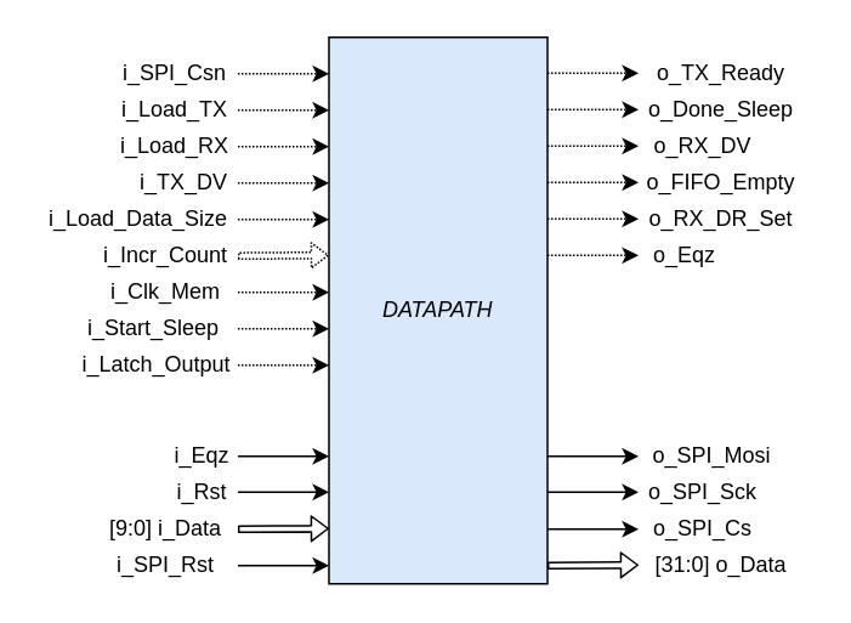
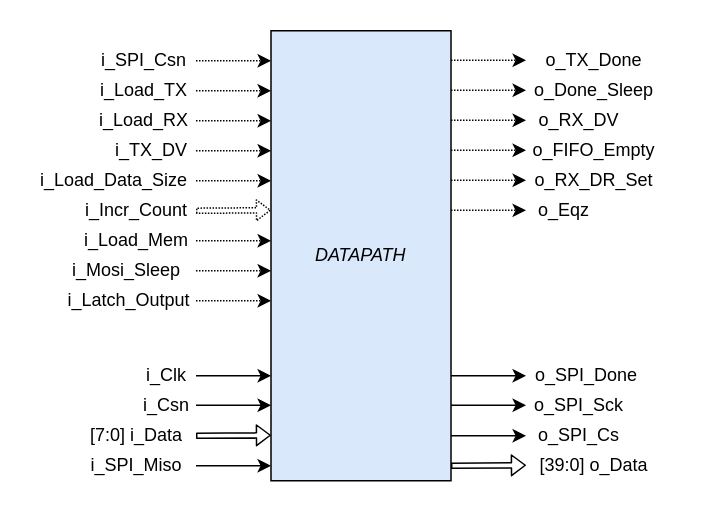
  <mxCell id="0" />
  <mxCell id="1" parent="0" />
  <mxCell id="2" value="&lt;i&gt;DATAPATH&lt;/i&gt;" style="rounded=0;whiteSpace=wrap;html=1;fillColor=#dae8fc;" parent="1" vertex="1"><mxGeometry x="180" y="20" width="120" height="300" as="geometry" /></mxCell>
  <mxCell id="3" value="" style="endArrow=classic;html=1;rounded=0;dashed=1;dashPattern=1 1;" parent="1" edge="1"><mxGeometry width="50" height="50" relative="1" as="geometry"><mxPoint x="130" y="40" as="sourcePoint" /><mxPoint x="180" y="40" as="targetPoint" /></mxGeometry></mxCell>
  <mxCell id="4" value="i_SPI_Csn" style="text;html=1;align=center;verticalAlign=middle;resizable=0;points=[];autosize=1;strokeColor=none;fillColor=none;" parent="1" vertex="1"><mxGeometry x="60" y="30" width="70" height="20" as="geometry" /></mxCell>
  <mxCell id="5" value="" style="endArrow=classic;html=1;rounded=0;dashed=1;dashPattern=1 1;" parent="1" edge="1"><mxGeometry width="50" height="50" relative="1" as="geometry"><mxPoint x="130" y="60" as="sourcePoint" /><mxPoint x="180" y="60" as="targetPoint" /></mxGeometry></mxCell>
  <mxCell id="6" value="i_Load_TX" style="text;html=1;align=center;verticalAlign=middle;resizable=0;points=[];autosize=1;strokeColor=none;fillColor=none;" parent="1" vertex="1"><mxGeometry x="60" y="50" width="70" height="20" as="geometry" /></mxCell>
  <mxCell id="7" value="" style="endArrow=classic;html=1;rounded=0;dashed=1;dashPattern=1 1;" parent="1" edge="1"><mxGeometry width="50" height="50" relative="1" as="geometry"><mxPoint x="130" y="80" as="sourcePoint" /><mxPoint x="180" y="80" as="targetPoint" /></mxGeometry></mxCell>
  <mxCell id="8" value="i_Load_RX" style="text;html=1;align=center;verticalAlign=middle;resizable=0;points=[];autosize=1;strokeColor=none;fillColor=none;" parent="1" vertex="1"><mxGeometry x="60" y="70" width="70" height="20" as="geometry" /></mxCell>
  <mxCell id="9" value="" style="endArrow=classic;html=1;rounded=0;dashed=1;dashPattern=1 1;" parent="1" edge="1"><mxGeometry width="50" height="50" relative="1" as="geometry"><mxPoint x="130" y="100" as="sourcePoint" /><mxPoint x="180" y="100" as="targetPoint" /></mxGeometry></mxCell>
  <mxCell id="10" value="i_TX_DV" style="text;html=1;align=center;verticalAlign=middle;resizable=0;points=[];autosize=1;strokeColor=none;fillColor=none;" parent="1" vertex="1"><mxGeometry x="70" y="90" width="60" height="20" as="geometry" /></mxCell>
  <mxCell id="11" value="" style="endArrow=classic;html=1;rounded=0;dashed=1;dashPattern=1 1;" parent="1" edge="1"><mxGeometry width="50" height="50" relative="1" as="geometry"><mxPoint x="130" y="120" as="sourcePoint" /><mxPoint x="180" y="120" as="targetPoint" /></mxGeometry></mxCell>
  <mxCell id="12" value="i_Load_Data_Size" style="text;html=1;align=center;verticalAlign=middle;resizable=0;points=[];autosize=1;strokeColor=none;fillColor=none;" parent="1" vertex="1"><mxGeometry x="20" y="110" width="110" height="20" as="geometry" /></mxCell>
  <mxCell id="13" value="" style="endArrow=classic;html=1;rounded=0;" parent="1" edge="1"><mxGeometry width="50" height="50" relative="1" as="geometry"><mxPoint x="130" y="250" as="sourcePoint" /><mxPoint x="180" y="250" as="targetPoint" /></mxGeometry></mxCell>
- <mxCell id="14" value="i_Eqz" style="text;html=1;align=center;verticalAlign=middle;resizable=0;points=[];autosize=1;strokeColor=none;fillColor=none;" parent="1" vertex="1"><mxGeometry x="90" y="240" width="40" height="20" as="geometry" /></mxCell>
+ <mxCell id="14" value="i_Clk" style="text;html=1;align=center;verticalAlign=middle;resizable=0;points=[];autosize=1;strokeColor=none;fillColor=none;" parent="1" vertex="1"><mxGeometry x="90" y="240" width="40" height="20" as="geometry" /></mxCell>
  <mxCell id="15" value="" style="endArrow=classic;html=1;rounded=0;" parent="1" edge="1"><mxGeometry width="50" height="50" relative="1" as="geometry"><mxPoint x="130" y="269.66" as="sourcePoint" /><mxPoint x="180" y="269.66" as="targetPoint" /></mxGeometry></mxCell>
- <mxCell id="16" value="i_Rst" style="text;html=1;align=center;verticalAlign=middle;resizable=0;points=[];autosize=1;strokeColor=none;fillColor=none;" parent="1" vertex="1"><mxGeometry x="90" y="260" width="40" height="20" as="geometry" /></mxCell>
+ <mxCell id="16" value="i_Csn" style="text;html=1;align=center;verticalAlign=middle;resizable=0;points=[];autosize=1;strokeColor=none;fillColor=none;" parent="1" vertex="1"><mxGeometry x="90" y="260" width="40" height="20" as="geometry" /></mxCell>
  <mxCell id="17" value="" style="endArrow=classic;html=1;rounded=1;strokeColor=default;shadow=0;sketch=0;shape=flexArrow;width=3.448;endSize=2.731;endWidth=9.346;" parent="1" edge="1"><mxGeometry width="50" height="50" relative="1" as="geometry"><mxPoint x="130" y="290" as="sourcePoint" /><mxPoint x="180" y="289.66" as="targetPoint" /></mxGeometry></mxCell>
- <mxCell id="18" value="[9:0] i_Data" style="text;html=1;align=center;verticalAlign=middle;resizable=0;points=[];autosize=1;strokeColor=none;fillColor=none;" parent="1" vertex="1"><mxGeometry x="50" y="280" width="80" height="20" as="geometry" /></mxCell>
+ <mxCell id="18" value="[7:0] i_Data" style="text;html=1;align=center;verticalAlign=middle;resizable=0;points=[];autosize=1;strokeColor=none;fillColor=none;" parent="1" vertex="1"><mxGeometry x="50" y="280" width="80" height="20" as="geometry" /></mxCell>
  <mxCell id="19" value="" style="endArrow=classic;html=1;rounded=0;" parent="1" edge="1"><mxGeometry width="50" height="50" relative="1" as="geometry"><mxPoint x="130" y="310" as="sourcePoint" /><mxPoint x="180" y="310" as="targetPoint" /></mxGeometry></mxCell>
- <mxCell id="20" value="i_SPI_Rst" style="text;html=1;align=center;verticalAlign=middle;resizable=0;points=[];autosize=1;strokeColor=none;fillColor=none;" parent="1" vertex="1"><mxGeometry x="50" y="300" width="80" height="20" as="geometry" /></mxCell>
+ <mxCell id="20" value="i_SPI_Miso" style="text;html=1;align=center;verticalAlign=middle;resizable=0;points=[];autosize=1;strokeColor=none;fillColor=none;" parent="1" vertex="1"><mxGeometry x="50" y="300" width="80" height="20" as="geometry" /></mxCell>
  <mxCell id="21" value="" style="endArrow=classic;html=1;rounded=0;dashed=1;dashPattern=1 1;" parent="1" edge="1"><mxGeometry width="50" height="50" relative="1" as="geometry"><mxPoint x="300" y="39.66" as="sourcePoint" /><mxPoint x="350" y="39.66" as="targetPoint" /></mxGeometry></mxCell>
- <mxCell id="22" value="o_TX_Ready" style="text;html=1;align=center;verticalAlign=middle;resizable=0;points=[];autosize=1;strokeColor=none;fillColor=none;" parent="1" vertex="1"><mxGeometry x="350" y="30" width="90" height="20" as="geometry" /></mxCell>
+ <mxCell id="22" value="o_TX_Done" style="text;html=1;align=center;verticalAlign=middle;resizable=0;points=[];autosize=1;strokeColor=none;fillColor=none;" parent="1" vertex="1"><mxGeometry x="350" y="30" width="90" height="20" as="geometry" /></mxCell>
  <mxCell id="23" value="" style="endArrow=classic;html=1;rounded=0;dashed=1;dashPattern=1 1;" parent="1" edge="1"><mxGeometry width="50" height="50" relative="1" as="geometry"><mxPoint x="300" y="59.66" as="sourcePoint" /><mxPoint x="350" y="59.66" as="targetPoint" /></mxGeometry></mxCell>
  <mxCell id="24" value="o_Done_Sleep" style="text;html=1;align=center;verticalAlign=middle;resizable=0;points=[];autosize=1;strokeColor=none;fillColor=none;" parent="1" vertex="1"><mxGeometry x="350" y="50" width="90" height="20" as="geometry" /></mxCell>
  <mxCell id="25" value="" style="endArrow=classic;html=1;rounded=0;dashed=1;dashPattern=1 1;" parent="1" edge="1"><mxGeometry width="50" height="50" relative="1" as="geometry"><mxPoint x="300" y="79.66" as="sourcePoint" /><mxPoint x="350" y="79.66" as="targetPoint" /></mxGeometry></mxCell>
  <mxCell id="26" value="o_RX_DV" style="text;html=1;align=center;verticalAlign=middle;resizable=0;points=[];autosize=1;strokeColor=none;fillColor=none;" parent="1" vertex="1"><mxGeometry x="350" y="70" width="70" height="20" as="geometry" /></mxCell>
  <mxCell id="27" value="" style="endArrow=classic;html=1;rounded=0;dashed=1;dashPattern=1 1;" parent="1" edge="1"><mxGeometry width="50" height="50" relative="1" as="geometry"><mxPoint x="300" y="99.66" as="sourcePoint" /><mxPoint x="350" y="99.66" as="targetPoint" /></mxGeometry></mxCell>
  <mxCell id="28" value="o_FIFO_Empty" style="text;html=1;align=center;verticalAlign=middle;resizable=0;points=[];autosize=1;strokeColor=none;fillColor=none;" parent="1" vertex="1"><mxGeometry x="345" y="90" width="100" height="20" as="geometry" /></mxCell>
  <mxCell id="29" value="" style="endArrow=classic;html=1;rounded=0;dashed=1;dashPattern=1 1;" parent="1" edge="1"><mxGeometry width="50" height="50" relative="1" as="geometry"><mxPoint x="300" y="119.66" as="sourcePoint" /><mxPoint x="350" y="119.66" as="targetPoint" /></mxGeometry></mxCell>
  <mxCell id="30" value="o_RX_DR_Set" style="text;html=1;align=center;verticalAlign=middle;resizable=0;points=[];autosize=1;strokeColor=none;fillColor=none;" parent="1" vertex="1"><mxGeometry x="350" y="110" width="90" height="20" as="geometry" /></mxCell>
  <mxCell id="31" value="" style="endArrow=classic;html=1;rounded=1;strokeColor=default;shadow=0;sketch=0;shape=flexArrow;width=3.448;endSize=2.731;endWidth=9.346;dashed=1;dashPattern=1 1;" parent="1" edge="1"><mxGeometry width="50" height="50" relative="1" as="geometry"><mxPoint x="130" y="140" as="sourcePoint" /><mxPoint x="180" y="139.66" as="targetPoint" /></mxGeometry></mxCell>
  <mxCell id="32" value="" style="endArrow=classic;html=1;rounded=0;" parent="1" edge="1"><mxGeometry width="50" height="50" relative="1" as="geometry"><mxPoint x="300" y="250" as="sourcePoint" /><mxPoint x="350" y="250" as="targetPoint" /></mxGeometry></mxCell>
- <mxCell id="33" value="o_SPI_Mosi" style="text;html=1;align=center;verticalAlign=middle;resizable=0;points=[];autosize=1;strokeColor=none;fillColor=none;" parent="1" vertex="1"><mxGeometry x="350" y="240" width="80" height="20" as="geometry" /></mxCell>
+ <mxCell id="33" value="o_SPI_Done" style="text;html=1;align=center;verticalAlign=middle;resizable=0;points=[];autosize=1;strokeColor=none;fillColor=none;" parent="1" vertex="1"><mxGeometry x="350" y="240" width="80" height="20" as="geometry" /></mxCell>
  <mxCell id="34" value="" style="endArrow=classic;html=1;rounded=0;" parent="1" edge="1"><mxGeometry width="50" height="50" relative="1" as="geometry"><mxPoint x="300" y="269.66" as="sourcePoint" /><mxPoint x="350" y="269.66" as="targetPoint" /></mxGeometry></mxCell>
  <mxCell id="35" value="o_SPI_Sck" style="text;html=1;align=center;verticalAlign=middle;resizable=0;points=[];autosize=1;strokeColor=none;fillColor=none;" parent="1" vertex="1"><mxGeometry x="350" y="260" width="70" height="20" as="geometry" /></mxCell>
  <mxCell id="36" value="" style="endArrow=classic;html=1;rounded=1;strokeColor=default;shadow=0;sketch=0;shape=flexArrow;width=3.448;endSize=2.731;endWidth=9.346;" parent="1" edge="1"><mxGeometry width="50" height="50" relative="1" as="geometry"><mxPoint x="300" y="310" as="sourcePoint" /><mxPoint x="350" y="309.66" as="targetPoint" /></mxGeometry></mxCell>
- <mxCell id="37" value="[31:0] o_Data" style="text;html=1;align=center;verticalAlign=middle;resizable=0;points=[];autosize=1;strokeColor=none;fillColor=none;" parent="1" vertex="1"><mxGeometry x="350" y="300" width="90" height="20" as="geometry" /></mxCell>
+ <mxCell id="37" value="[39:0] o_Data" style="text;html=1;align=center;verticalAlign=middle;resizable=0;points=[];autosize=1;strokeColor=none;fillColor=none;" parent="1" vertex="1"><mxGeometry x="350" y="300" width="90" height="20" as="geometry" /></mxCell>
  <mxCell id="38" value="" style="endArrow=classic;html=1;rounded=0;" parent="1" edge="1"><mxGeometry width="50" height="50" relative="1" as="geometry"><mxPoint x="300" y="290" as="sourcePoint" /><mxPoint x="350" y="290" as="targetPoint" /></mxGeometry></mxCell>
  <mxCell id="39" value="o_SPI_Cs" style="text;html=1;align=center;verticalAlign=middle;resizable=0;points=[];autosize=1;strokeColor=none;fillColor=none;" parent="1" vertex="1"><mxGeometry x="350" y="280" width="70" height="20" as="geometry" /></mxCell>
  <mxCell id="40" value="" style="endArrow=classic;html=1;rounded=0;dashed=1;dashPattern=1 1;" parent="1" edge="1"><mxGeometry width="50" height="50" relative="1" as="geometry"><mxPoint x="300" y="139.71" as="sourcePoint" /><mxPoint x="350" y="139.71" as="targetPoint" /></mxGeometry></mxCell>
  <mxCell id="41" value="o_Eqz" style="text;html=1;align=center;verticalAlign=middle;resizable=0;points=[];autosize=1;strokeColor=none;fillColor=none;" parent="1" vertex="1"><mxGeometry x="350" y="130" width="50" height="20" as="geometry" /></mxCell>
  <mxCell id="42" value="" style="endArrow=classic;html=1;rounded=0;dashed=1;dashPattern=1 1;" parent="1" edge="1"><mxGeometry width="50" height="50" relative="1" as="geometry"><mxPoint x="130" y="160" as="sourcePoint" /><mxPoint x="180" y="160" as="targetPoint" /></mxGeometry></mxCell>
  <mxCell id="43" value="i_Incr_Count" style="text;html=1;align=center;verticalAlign=middle;resizable=0;points=[];autosize=1;strokeColor=none;fillColor=none;" parent="1" vertex="1"><mxGeometry x="50" y="130" width="80" height="20" as="geometry" /></mxCell>
  <mxCell id="44" value="" style="endArrow=classic;html=1;rounded=0;dashed=1;dashPattern=1 1;" parent="1" edge="1"><mxGeometry width="50" height="50" relative="1" as="geometry"><mxPoint x="130" y="180" as="sourcePoint" /><mxPoint x="180" y="180" as="targetPoint" /></mxGeometry></mxCell>
- <mxCell id="45" value="i_Start_Sleep&amp;nbsp;" style="text;html=1;align=center;verticalAlign=middle;resizable=0;points=[];autosize=1;strokeColor=none;fillColor=none;" parent="1" vertex="1"><mxGeometry x="40" y="170" width="90" height="20" as="geometry" /></mxCell>
- <mxCell id="46" value="i_Clk_Mem" style="text;html=1;align=center;verticalAlign=middle;resizable=0;points=[];autosize=1;strokeColor=none;fillColor=none;" parent="1" vertex="1"><mxGeometry x="50" y="150" width="80" height="20" as="geometry" /></mxCell>
+ <mxCell id="45" value="i_Mosi_Sleep&amp;nbsp;" style="text;html=1;align=center;verticalAlign=middle;resizable=0;points=[];autosize=1;strokeColor=none;fillColor=none;" parent="1" vertex="1"><mxGeometry x="40" y="170" width="90" height="20" as="geometry" /></mxCell>
+ <mxCell id="46" value="i_Load_Mem" style="text;html=1;align=center;verticalAlign=middle;resizable=0;points=[];autosize=1;strokeColor=none;fillColor=none;" parent="1" vertex="1"><mxGeometry x="50" y="150" width="80" height="20" as="geometry" /></mxCell>
  <mxCell id="47" value="" style="endArrow=classic;html=1;rounded=0;dashed=1;dashPattern=1 1;" edge="1" parent="1"><mxGeometry width="50" height="50" relative="1" as="geometry"><mxPoint x="130" y="200" as="sourcePoint" /><mxPoint x="180" y="200" as="targetPoint" /></mxGeometry></mxCell>
  <mxCell id="48" value="i_Latch_Output" style="text;html=1;align=center;verticalAlign=middle;resizable=0;points=[];autosize=1;strokeColor=none;fillColor=none;" vertex="1" parent="1"><mxGeometry x="35" y="190" width="100" height="20" as="geometry" /></mxCell>
